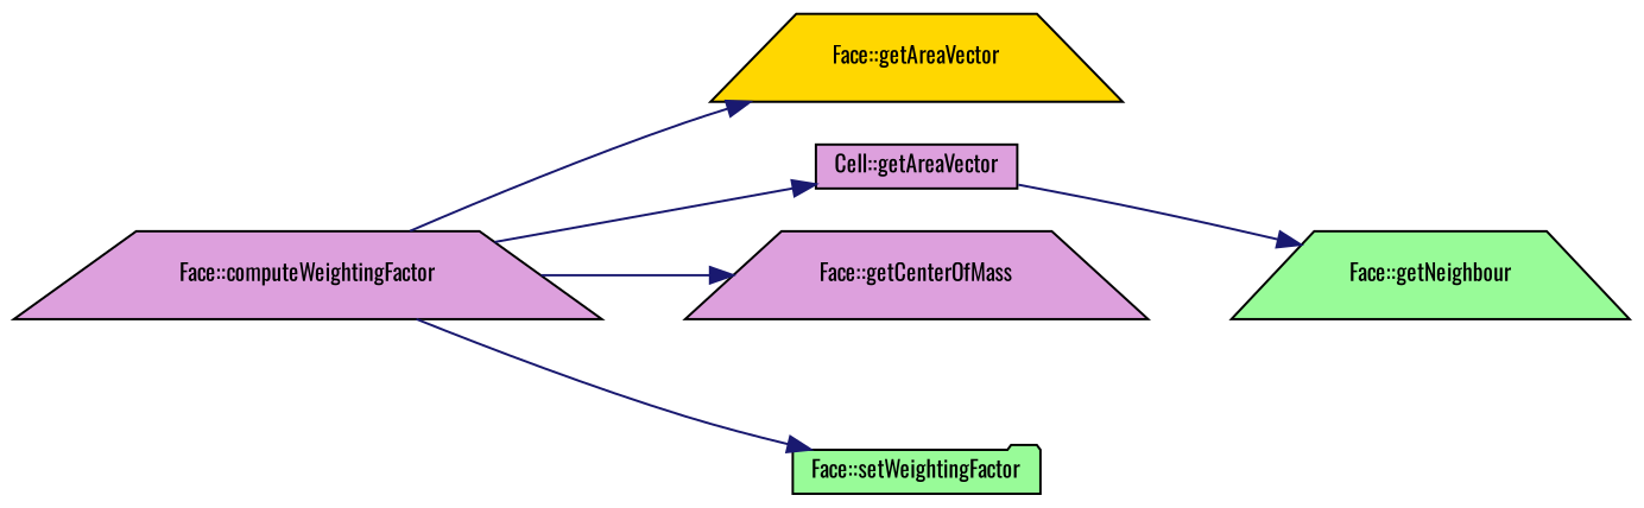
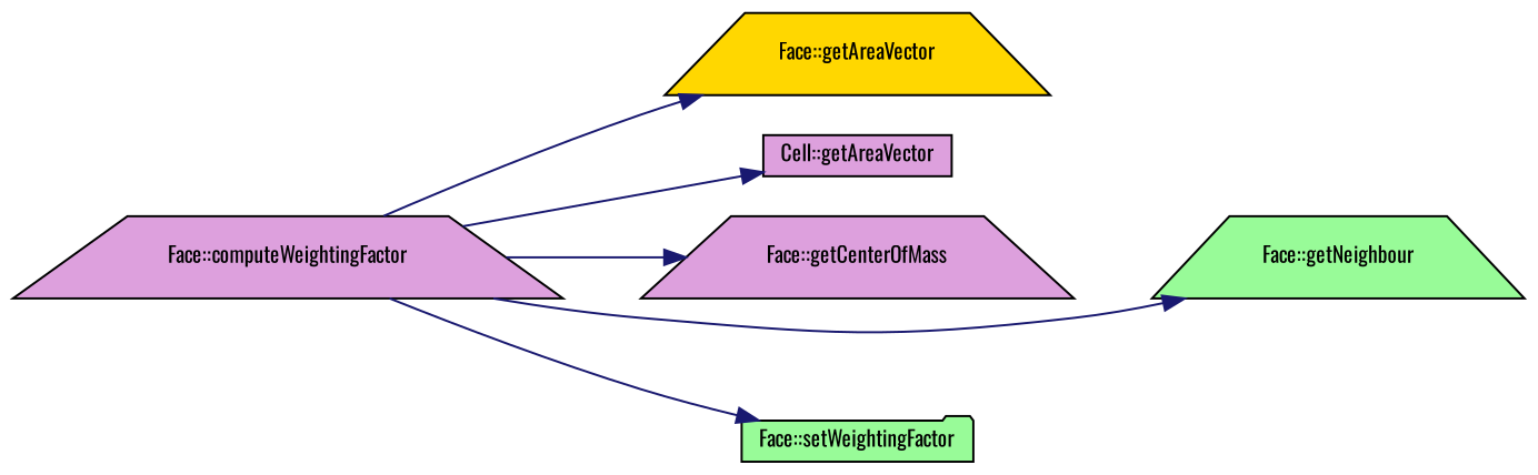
  digraph {
    fontname=Oswald
    rankdir=LR
    node [color=black fillcolor=plum fontname=Oswald fontsize=10 shape=trapezium style=filled]
    edge [color=midnightblue fontname=Oswald fontsize=10 labelfontname=Helvetica labelfontsize=10 style=solid]
    n1 [fontcolor=black height=0.2 label="Face::computeWeightingFactor" width=0.4]
    n2 [fillcolor=gold height=0.2 label="Face::getAreaVector" width=0.4]
    n3 [height=0.2 label="Cell::getAreaVector" shape=box width=0.4]
    n4 [height=0.2 label="Face::getCenterOfMass" width=0.4]
    n5 [fillcolor=palegreen height=0.2 label="Face::getNeighbour" width=0.4]
    n6 [fillcolor=palegreen height=0.2 label="Face::setWeightingFactor" shape=folder width=0.4]
    n1 -> n2
    n1 -> n3
    n1 -> n4
-   n3 -> n5
+   n1 -> n5
    n1 -> n6
  }
